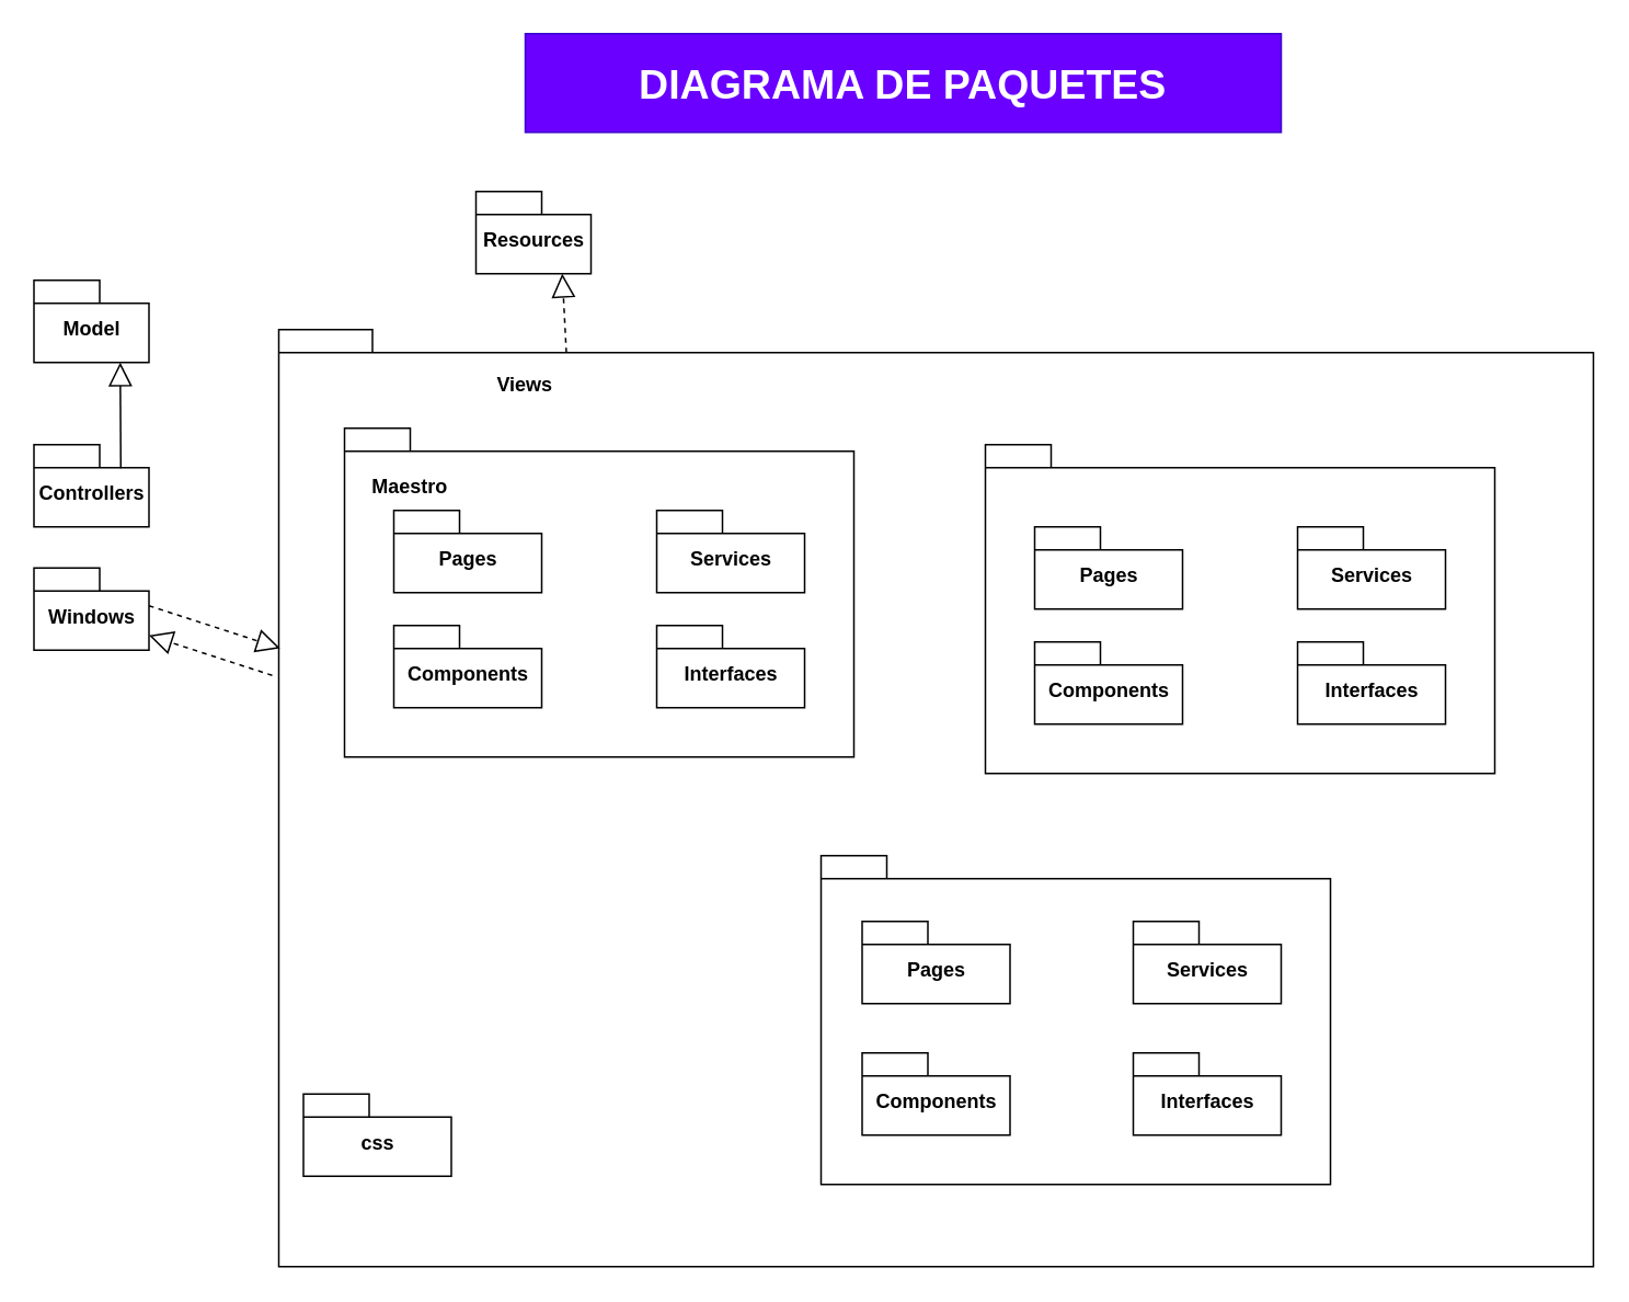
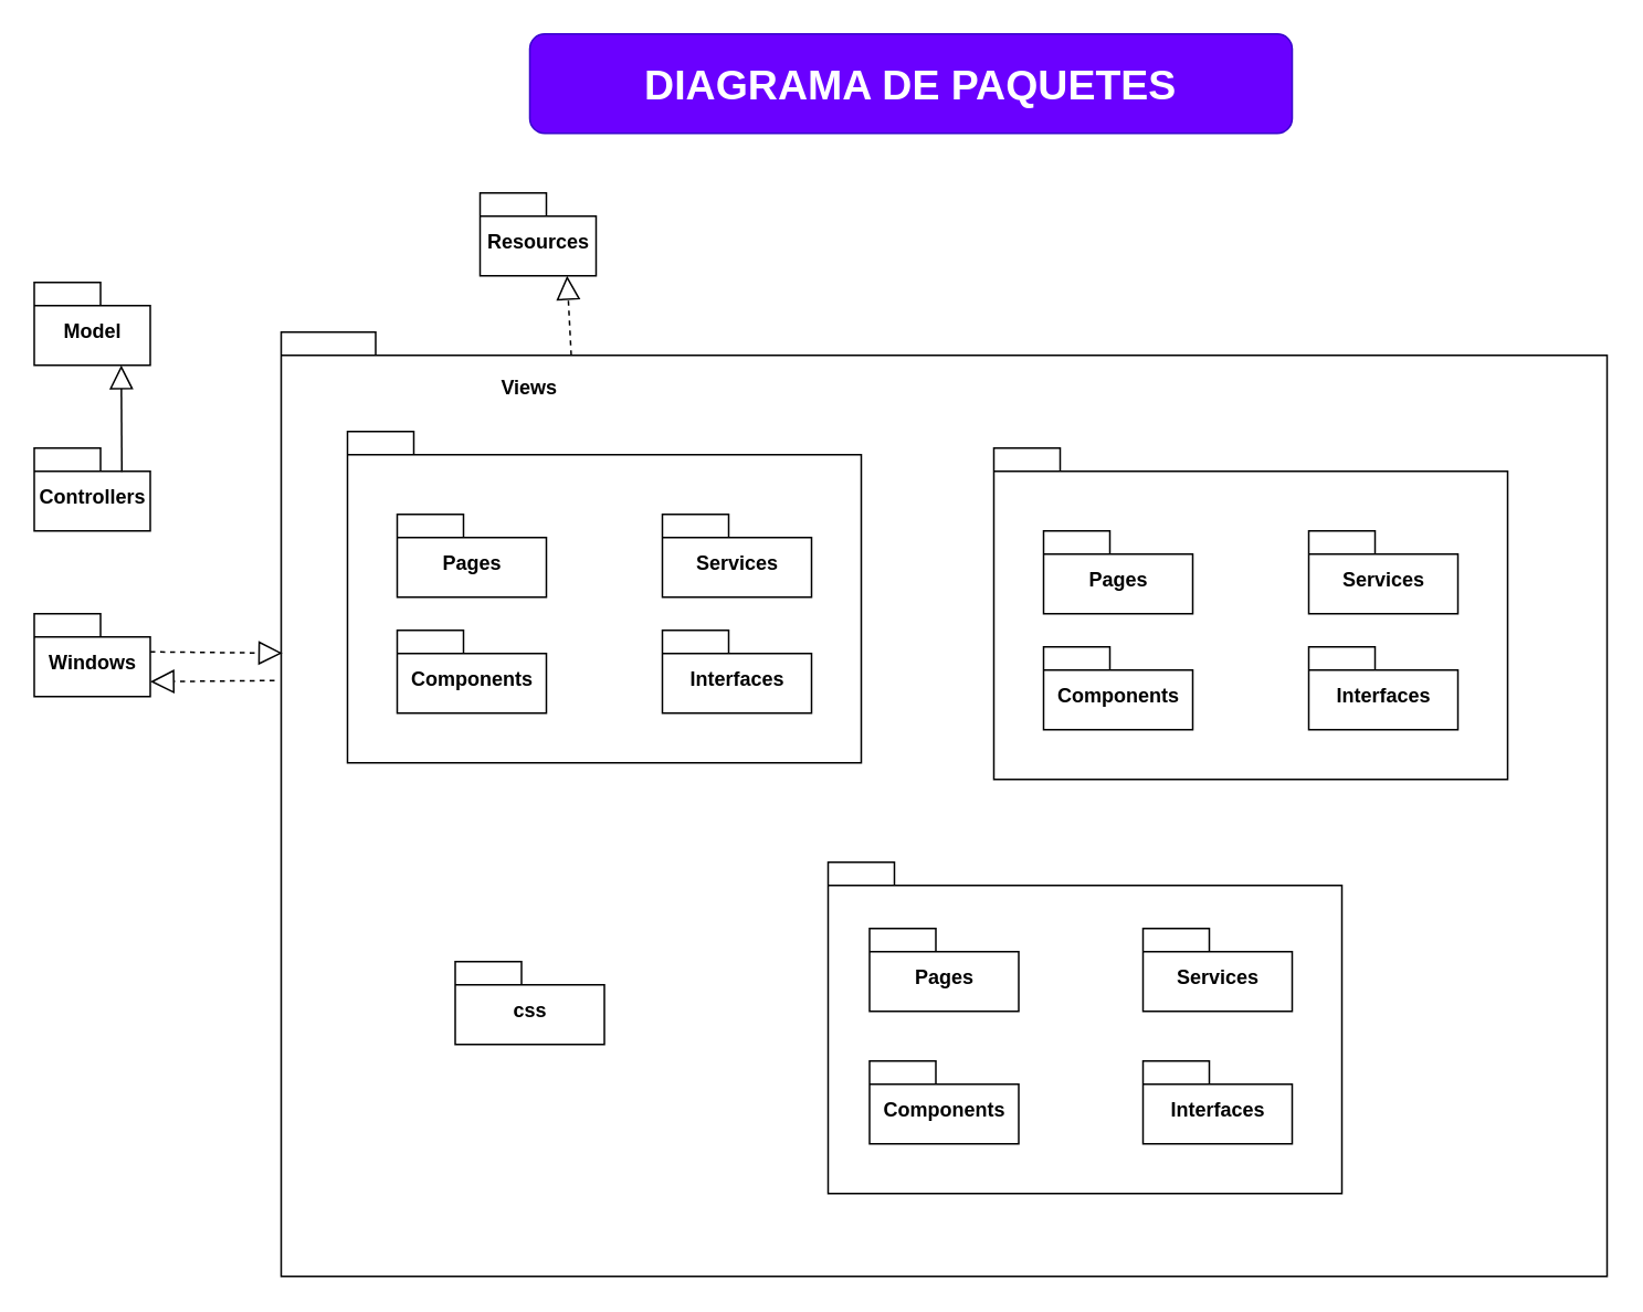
  <mxCell id="0" />
  <mxCell id="1" parent="0" />
  <mxCell id="2" value="Controllers" style="shape=folder;fontStyle=1;spacingTop=10;tabWidth=40;tabHeight=14;tabPosition=left;html=1;" parent="1" vertex="1"><mxGeometry x="20" y="270" width="70" height="50" as="geometry" /></mxCell>
  <mxCell id="3" value="Resources" style="shape=folder;fontStyle=1;spacingTop=10;tabWidth=40;tabHeight=14;tabPosition=left;html=1;" parent="1" vertex="1"><mxGeometry x="289" y="116" width="70" height="50" as="geometry" /></mxCell>
  <mxCell id="4" value="" style="shape=folder;fontStyle=1;spacingTop=10;tabWidth=40;tabHeight=14;tabPosition=left;html=1;" parent="1" vertex="1"><mxGeometry x="169" y="200" width="800" height="570" as="geometry" /></mxCell>
  <mxCell id="5" value="" style="shape=folder;fontStyle=1;spacingTop=10;tabWidth=40;tabHeight=14;tabPosition=left;html=1;" parent="1" vertex="1"><mxGeometry x="209" y="260" width="310" height="200" as="geometry" /></mxCell>
  <mxCell id="6" value="Views" style="text;align=center;fontStyle=1;verticalAlign=middle;spacingLeft=3;spacingRight=3;strokeColor=none;rotatable=0;points=[[0,0.5],[1,0.5]];portConstraint=eastwest;" parent="1" vertex="1"><mxGeometry x="279" y="220" width="80" height="26" as="geometry" /></mxCell>
  <mxCell id="7" value="Pages" style="shape=folder;fontStyle=1;spacingTop=10;tabWidth=40;tabHeight=14;tabPosition=left;html=1;" parent="1" vertex="1"><mxGeometry x="239" y="310" width="90" height="50" as="geometry" /></mxCell>
  <mxCell id="8" value="Model" style="shape=folder;fontStyle=1;spacingTop=10;tabWidth=40;tabHeight=14;tabPosition=left;html=1;" parent="1" vertex="1"><mxGeometry x="20" y="170" width="70" height="50" as="geometry" /></mxCell>
  <mxCell id="9" value="" style="endArrow=block;dashed=1;endFill=0;endSize=12;html=1;entryX=0.75;entryY=1;entryDx=0;entryDy=0;entryPerimeter=0;exitX=0;exitY=0;exitDx=175;exitDy=14;exitPerimeter=0;" parent="1" source="4" target="3" edge="1"><mxGeometry width="160" relative="1" as="geometry"><mxPoint x="269" y="240" as="sourcePoint" /><mxPoint x="429" y="240" as="targetPoint" /></mxGeometry></mxCell>
  <mxCell id="10" value="" style="endArrow=block;dashed=1;endFill=0;endSize=12;html=1;exitX=0;exitY=0;exitDx=70;exitDy=23;exitPerimeter=0;entryX=0.001;entryY=0.34;entryDx=0;entryDy=0;entryPerimeter=0;" parent="1" source="15" target="4" edge="1"><mxGeometry width="160" relative="1" as="geometry"><mxPoint x="89" y="220" as="sourcePoint" /><mxPoint x="89.5" y="156" as="targetPoint" /></mxGeometry></mxCell>
  <mxCell id="11" value="" style="endArrow=block;dashed=1;endFill=0;endSize=12;html=1;entryX=0;entryY=0;entryDx=70;entryDy=41;entryPerimeter=0;exitX=-0.005;exitY=0.369;exitDx=0;exitDy=0;exitPerimeter=0;" parent="1" source="4" target="15" edge="1"><mxGeometry width="160" relative="1" as="geometry"><mxPoint x="129" y="320" as="sourcePoint" /><mxPoint x="99" y="350" as="targetPoint" /></mxGeometry></mxCell>
  <mxCell id="12" value="" style="endArrow=block;dashed=0;endFill=0;endSize=12;html=1;exitX=0.755;exitY=0.286;exitDx=0;exitDy=0;exitPerimeter=0;entryX=0.75;entryY=1;entryDx=0;entryDy=0;entryPerimeter=0;" parent="1" source="2" target="8" edge="1"><mxGeometry width="160" relative="1" as="geometry"><mxPoint x="99" y="268" as="sourcePoint" /><mxPoint x="69" y="160" as="targetPoint" /></mxGeometry></mxCell>
  <mxCell id="13" value="Components" style="shape=folder;fontStyle=1;spacingTop=10;tabWidth=40;tabHeight=14;tabPosition=left;html=1;" parent="1" vertex="1"><mxGeometry x="239" y="380" width="90" height="50" as="geometry" /></mxCell>
- <mxCell id="14" value="DIAGRAMA DE PAQUETES" style="whiteSpace=wrap;html=1;fillColor=#6a00ff;fontColor=#ffffff;strokeColor=#3700CC;fontSize=25;fontStyle=1;rounded=0;" parent="1" vertex="1"><mxGeometry x="319" y="20" width="460" height="60" as="geometry" /></mxCell>
- <mxCell id="15" value="Windows" style="shape=folder;fontStyle=1;spacingTop=10;tabWidth=40;tabHeight=14;tabPosition=left;html=1;" parent="1" vertex="1"><mxGeometry x="20" y="345" width="70" height="50" as="geometry" /></mxCell>
- <mxCell id="16" value="Maestro" style="text;align=center;fontStyle=1;verticalAlign=middle;spacingLeft=3;spacingRight=3;strokeColor=none;rotatable=0;points=[[0,0.5],[1,0.5]];portConstraint=eastwest;" parent="1" vertex="1"><mxGeometry x="209" y="282" width="80" height="26" as="geometry" /></mxCell>
+ <mxCell id="14" value="DIAGRAMA DE PAQUETES" style="rounded=1;whiteSpace=wrap;html=1;fillColor=#6a00ff;fontColor=#ffffff;strokeColor=#3700CC;fontSize=25;fontStyle=1" parent="1" vertex="1"><mxGeometry x="319" y="20" width="460" height="60" as="geometry" /></mxCell>
+ <mxCell id="15" value="Windows" style="shape=folder;fontStyle=1;spacingTop=10;tabWidth=40;tabHeight=14;tabPosition=left;html=1;" parent="1" vertex="1"><mxGeometry x="20" y="370" width="70" height="50" as="geometry" /></mxCell>
  <mxCell id="17" value="Interfaces" style="shape=folder;fontStyle=1;spacingTop=10;tabWidth=40;tabHeight=14;tabPosition=left;html=1;" parent="1" vertex="1"><mxGeometry x="399" y="380" width="90" height="50" as="geometry" /></mxCell>
  <mxCell id="18" value="Services" style="shape=folder;fontStyle=1;spacingTop=10;tabWidth=40;tabHeight=14;tabPosition=left;html=1;" parent="1" vertex="1"><mxGeometry x="399" y="310" width="90" height="50" as="geometry" /></mxCell>
  <mxCell id="19" value="" style="shape=folder;fontStyle=1;spacingTop=10;tabWidth=40;tabHeight=14;tabPosition=left;html=1;" parent="1" vertex="1"><mxGeometry x="599" y="270" width="310" height="200" as="geometry" /></mxCell>
  <mxCell id="20" value="Pages" style="shape=folder;fontStyle=1;spacingTop=10;tabWidth=40;tabHeight=14;tabPosition=left;html=1;" parent="1" vertex="1"><mxGeometry x="629" y="320" width="90" height="50" as="geometry" /></mxCell>
  <mxCell id="21" value="Components" style="shape=folder;fontStyle=1;spacingTop=10;tabWidth=40;tabHeight=14;tabPosition=left;html=1;" parent="1" vertex="1"><mxGeometry x="629" y="390" width="90" height="50" as="geometry" /></mxCell>
  <mxCell id="22" value="Services" style="shape=folder;fontStyle=1;spacingTop=10;tabWidth=40;tabHeight=14;tabPosition=left;html=1;" parent="1" vertex="1"><mxGeometry x="789" y="320" width="90" height="50" as="geometry" /></mxCell>
  <mxCell id="23" value="Interfaces" style="shape=folder;fontStyle=1;spacingTop=10;tabWidth=40;tabHeight=14;tabPosition=left;html=1;" parent="1" vertex="1"><mxGeometry x="789" y="390" width="90" height="50" as="geometry" /></mxCell>
  <mxCell id="24" value="" style="shape=folder;fontStyle=1;spacingTop=10;tabWidth=40;tabHeight=14;tabPosition=left;html=1;" parent="1" vertex="1"><mxGeometry x="499" y="520" width="310" height="200" as="geometry" /></mxCell>
  <mxCell id="25" value="Pages" style="shape=folder;fontStyle=1;spacingTop=10;tabWidth=40;tabHeight=14;tabPosition=left;html=1;" parent="1" vertex="1"><mxGeometry x="524" y="560" width="90" height="50" as="geometry" /></mxCell>
  <mxCell id="26" value="Services" style="shape=folder;fontStyle=1;spacingTop=10;tabWidth=40;tabHeight=14;tabPosition=left;html=1;" parent="1" vertex="1"><mxGeometry x="689" y="560" width="90" height="50" as="geometry" /></mxCell>
  <mxCell id="27" value="Components" style="shape=folder;fontStyle=1;spacingTop=10;tabWidth=40;tabHeight=14;tabPosition=left;html=1;" parent="1" vertex="1"><mxGeometry x="524" y="640" width="90" height="50" as="geometry" /></mxCell>
  <mxCell id="28" value="Interfaces" style="shape=folder;fontStyle=1;spacingTop=10;tabWidth=40;tabHeight=14;tabPosition=left;html=1;" parent="1" vertex="1"><mxGeometry x="689" y="640" width="90" height="50" as="geometry" /></mxCell>
- <mxCell id="29" value="css" style="shape=folder;fontStyle=1;spacingTop=10;tabWidth=40;tabHeight=14;tabPosition=left;html=1;" vertex="1" parent="1"><mxGeometry x="184" y="665" width="90" height="50" as="geometry" /></mxCell>
+ <mxCell id="29" value="css" style="shape=folder;fontStyle=1;spacingTop=10;tabWidth=40;tabHeight=14;tabPosition=left;html=1;" vertex="1" parent="1"><mxGeometry x="274" y="580" width="90" height="50" as="geometry" /></mxCell>
